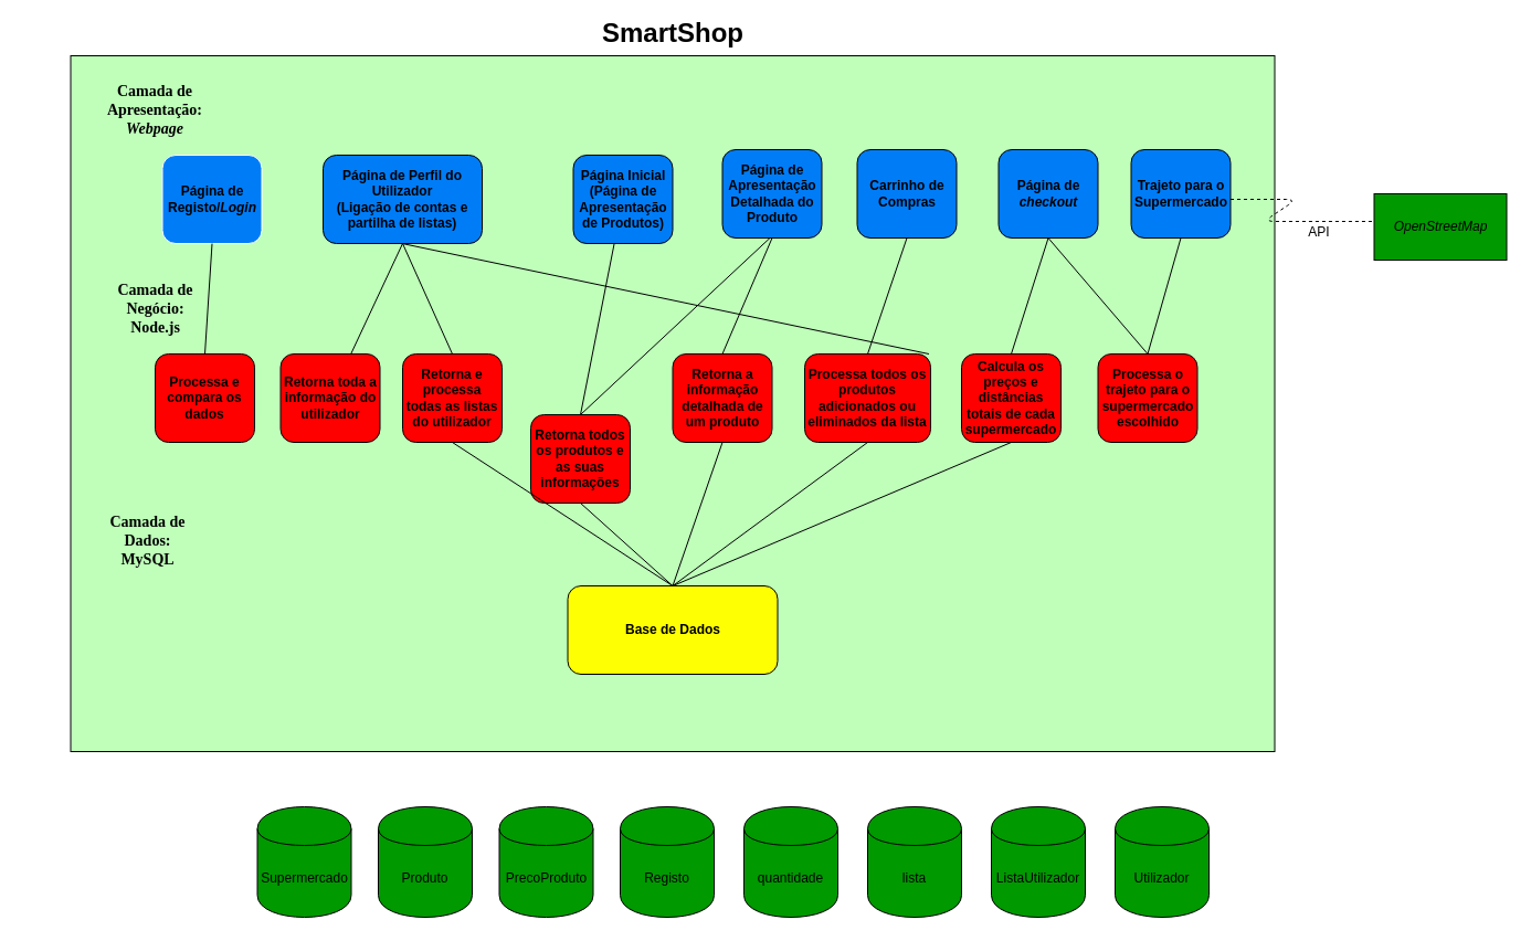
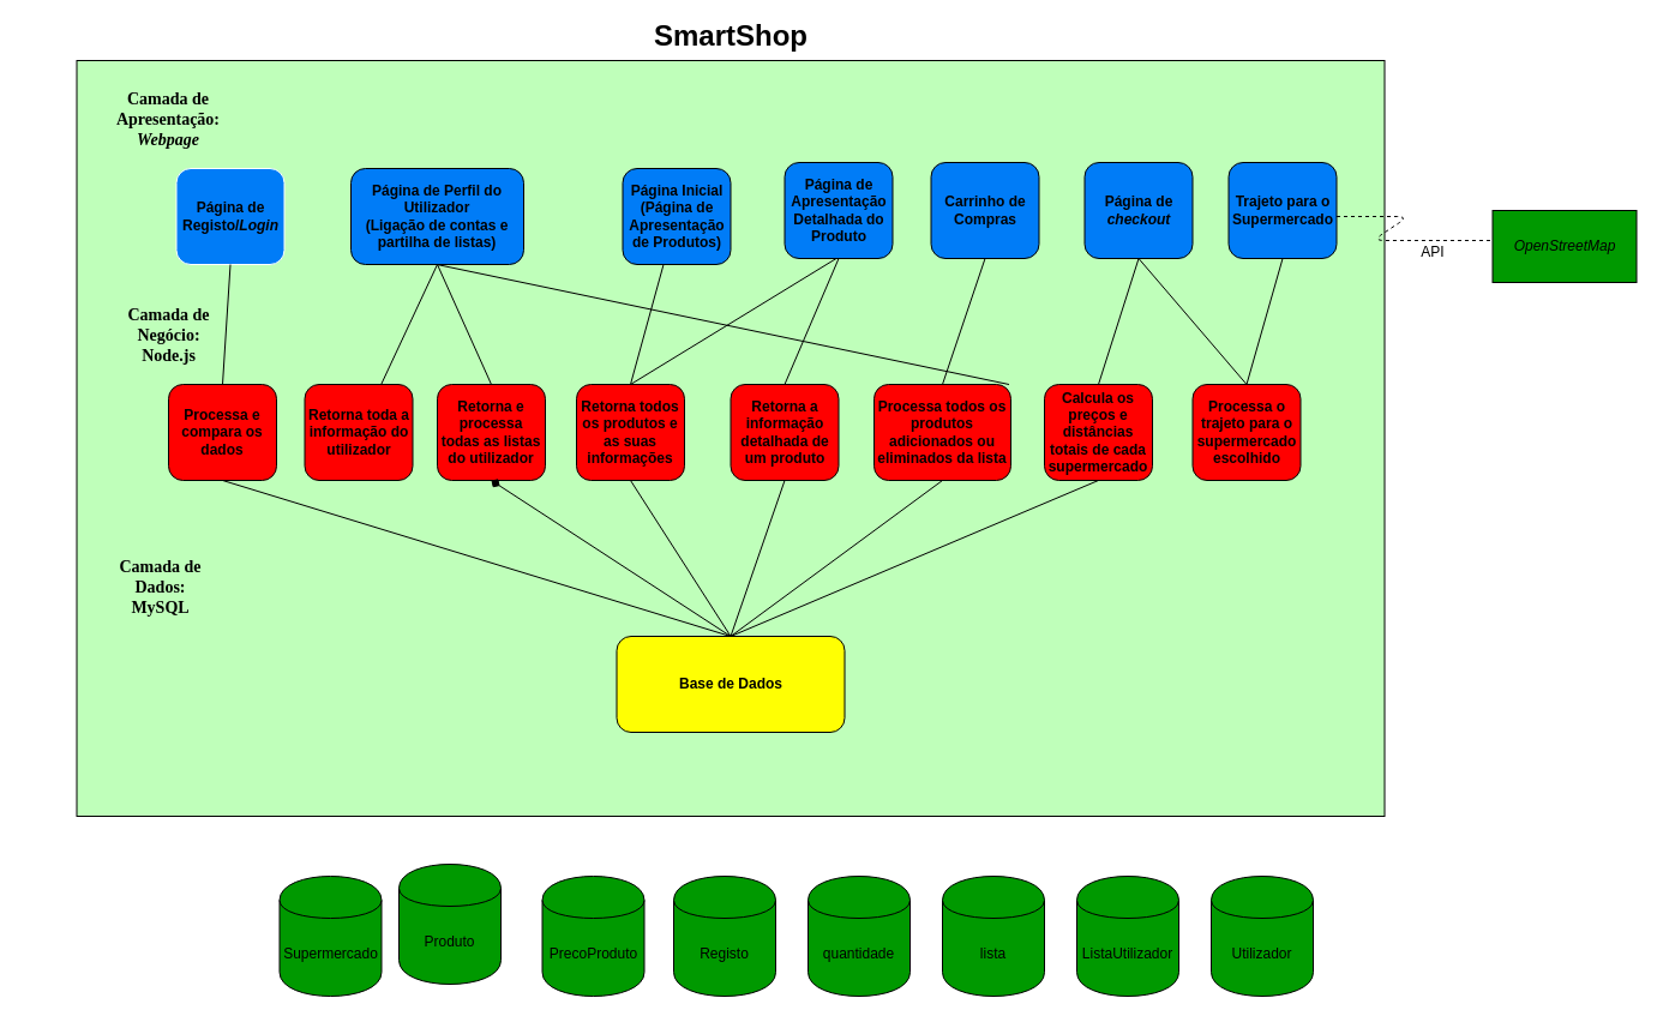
  <mxCell id="0" />
  <mxCell id="1" parent="0" />
  <mxCell id="2" value="" style="rounded=0;whiteSpace=wrap;html=1;fillColor=#BFFFBA;" parent="1" vertex="1"><mxGeometry x="63.5" y="50" width="1090" height="630" as="geometry" /></mxCell>
  <mxCell id="3" value="&lt;font style=&quot;font-size: 14px&quot; face=&quot;Georgia&quot;&gt;&lt;b&gt;Camada de&lt;br&gt;Apresentação:&lt;br&gt;&lt;i&gt;Webpage&lt;/i&gt;&lt;/b&gt;&lt;br&gt;&lt;/font&gt;" style="text;html=1;strokeColor=none;fillColor=none;align=center;verticalAlign=middle;whiteSpace=wrap;rounded=0;" parent="1" vertex="1"><mxGeometry x="20" y="90" width="240" height="20" as="geometry" /></mxCell>
  <mxCell id="4" value="&lt;b&gt;Página de Registo/&lt;i&gt;Login&lt;/i&gt;&lt;/b&gt;" style="rounded=1;whiteSpace=wrap;html=1;fillColor=#007CF7;strokeColor=#FFFFFF;" parent="1" vertex="1"><mxGeometry x="146.5" y="140" width="90" height="80" as="geometry" /></mxCell>
  <mxCell id="5" value="&lt;b&gt;Página de Perfil do Utilizador&lt;br&gt;(Ligação de contas e partilha de listas)&lt;br&gt;&lt;/b&gt;" style="rounded=1;whiteSpace=wrap;html=1;fillColor=#007CF7;" parent="1" vertex="1"><mxGeometry x="292" y="140" width="144" height="80" as="geometry" /></mxCell>
  <mxCell id="6" value="&lt;b&gt;Página Inicial (Página de Apresentação de Produtos)&lt;/b&gt;" style="rounded=1;whiteSpace=wrap;html=1;fillColor=#007CF7;" parent="1" vertex="1"><mxGeometry x="518.5" y="140" width="90" height="80" as="geometry" /></mxCell>
  <mxCell id="7" value="&lt;b&gt;Página de Apresentação Detalhada do Produto&lt;/b&gt;" style="rounded=1;whiteSpace=wrap;html=1;fillColor=#007CF7;" parent="1" vertex="1"><mxGeometry x="653.5" y="135" width="90" height="80" as="geometry" /></mxCell>
  <mxCell id="8" value="&lt;b&gt;Carrinho de Compras&lt;/b&gt;" style="rounded=1;whiteSpace=wrap;html=1;fillColor=#007CF7;" parent="1" vertex="1"><mxGeometry x="775.5" y="135" width="90" height="80" as="geometry" /></mxCell>
  <mxCell id="9" value="&lt;font style=&quot;font-size: 24px&quot;&gt;&lt;b&gt;SmartShop&lt;/b&gt;&lt;/font&gt;" style="text;html=1;strokeColor=none;fillColor=none;align=center;verticalAlign=middle;whiteSpace=wrap;rounded=0;" parent="1" vertex="1"><mxGeometry x="588.5" y="20" width="40" height="20" as="geometry" /></mxCell>
  <mxCell id="10" value="&lt;font style=&quot;font-size: 14px&quot; face=&quot;Georgia&quot;&gt;&lt;b&gt;Camada de&lt;br&gt;Negócio:&lt;br&gt;Node.js&lt;/b&gt;&lt;br&gt;&lt;/font&gt;" style="text;html=1;strokeColor=none;fillColor=none;align=center;verticalAlign=middle;whiteSpace=wrap;rounded=0;" parent="1" vertex="1"><mxGeometry x="26.5" y="270" width="227" height="20" as="geometry" /></mxCell>
  <mxCell id="11" value="&lt;b&gt;Processa e compara os dados&lt;/b&gt;" style="rounded=1;whiteSpace=wrap;html=1;fillColor=#FF0000;" parent="1" vertex="1"><mxGeometry x="140" y="320" width="90" height="80" as="geometry" /></mxCell>
  <mxCell id="12" value="&lt;b&gt;Retorna toda a informação do utilizador&lt;/b&gt;" style="rounded=1;whiteSpace=wrap;html=1;fillColor=#FF0000;" parent="1" vertex="1"><mxGeometry x="253.5" y="320" width="90" height="80" as="geometry" /></mxCell>
  <mxCell id="13" value="" style="endArrow=none;html=1;exitX=0.5;exitY=0;exitDx=0;exitDy=0;" parent="1" source="11" edge="1"><mxGeometry width="50" height="50" relative="1" as="geometry"><mxPoint x="141.5" y="270" as="sourcePoint" /><mxPoint x="191.5" y="220" as="targetPoint" /></mxGeometry></mxCell>
  <mxCell id="14" value="&lt;b&gt;Retorna e processa todas as listas do utilizador&lt;/b&gt;" style="rounded=1;whiteSpace=wrap;html=1;fillColor=#FF0000;" vertex="1" parent="1"><mxGeometry x="364" y="320" width="90" height="80" as="geometry" /></mxCell>
  <mxCell id="15" value="&lt;b&gt;Página de &lt;i&gt;checkout&lt;/i&gt;&lt;/b&gt;&lt;span style=&quot;font-family: &amp;#34;helvetica&amp;#34; , &amp;#34;arial&amp;#34; , sans-serif ; font-size: 0px ; white-space: nowrap&quot;&gt;%3CmxGraphModel%3E%3Croot%3E%3CmxCell%20id%3D%220%22%2F%3E%3CmxCell%20id%3D%221%22%20parent%3D%220%22%2F%3E%3CmxCell%20id%3D%222%22%20value%3D%22%26lt%3Bb%26gt%3BCarrinho%20de%20Compras%26lt%3B%2Fb%26gt%3B%22%20style%3D%22rounded%3D1%3BwhiteSpace%3Dwrap%3Bhtml%3D1%3BfillColor%3D%23007CF7%3B%22%20vertex%3D%221%22%20parent%3D%221%22%3E%3CmxGeometry%20x%3D%22-33%22%20y%3D%22135%22%20width%3D%2290%22%20height%3D%2280%22%20as%3D%22geometry%22%2F%3E%3C%2FmxCell%3E%3C%2Froot%3E%3C%2FmxGraphModel%3E&lt;/span&gt;" style="rounded=1;whiteSpace=wrap;html=1;fillColor=#007CF7;" vertex="1" parent="1"><mxGeometry x="903.5" y="135" width="90" height="80" as="geometry" /></mxCell>
  <mxCell id="16" value="&lt;b&gt;Trajeto para o Supermercado&lt;/b&gt;" style="rounded=1;whiteSpace=wrap;html=1;fillColor=#007CF7;" vertex="1" parent="1"><mxGeometry x="1023.5" y="135" width="90" height="80" as="geometry" /></mxCell>
- <mxCell id="17" value="&lt;b&gt;Retorna todos os produtos e as suas informações&lt;/b&gt;" style="rounded=1;whiteSpace=wrap;html=1;fillColor=#FF0000;" vertex="1" parent="1"><mxGeometry x="480" y="375" width="90" height="80" as="geometry" /></mxCell>
+ <mxCell id="17" value="&lt;b&gt;Retorna todos os produtos e as suas informações&lt;/b&gt;" style="rounded=1;whiteSpace=wrap;html=1;fillColor=#FF0000;" vertex="1" parent="1"><mxGeometry x="480" y="320" width="90" height="80" as="geometry" /></mxCell>
  <mxCell id="18" value="&lt;b&gt;Retorna a informação detalhada de um produto&lt;/b&gt;" style="rounded=1;whiteSpace=wrap;html=1;fillColor=#FF0000;" vertex="1" parent="1"><mxGeometry x="608.5" y="320" width="90" height="80" as="geometry" /></mxCell>
  <mxCell id="19" value="&lt;b&gt;Processa todos os produtos adicionados ou eliminados da lista&lt;/b&gt;" style="rounded=1;whiteSpace=wrap;html=1;fillColor=#FF0000;" vertex="1" parent="1"><mxGeometry x="728" y="320" width="114" height="80" as="geometry" /></mxCell>
  <mxCell id="20" value="&lt;b&gt;Calcula os preços e distâncias totais de cada supermercado&lt;/b&gt;" style="rounded=1;whiteSpace=wrap;html=1;fillColor=#FF0000;" vertex="1" parent="1"><mxGeometry x="870" y="320" width="90" height="80" as="geometry" /></mxCell>
  <mxCell id="21" value="" style="endArrow=none;html=1;entryX=0.5;entryY=1;entryDx=0;entryDy=0;" edge="1" parent="1" source="12" target="5"><mxGeometry width="50" height="50" relative="1" as="geometry"><mxPoint x="260" y="270" as="sourcePoint" /><mxPoint x="310" y="220" as="targetPoint" /></mxGeometry></mxCell>
  <mxCell id="22" value="" style="endArrow=none;html=1;exitX=0.5;exitY=0;exitDx=0;exitDy=0;entryX=0.5;entryY=1;entryDx=0;entryDy=0;" edge="1" parent="1" source="14" target="5"><mxGeometry width="50" height="50" relative="1" as="geometry"><mxPoint x="445.571" y="320" as="sourcePoint" /><mxPoint x="439.5" y="220" as="targetPoint" /></mxGeometry></mxCell>
  <mxCell id="23" value="" style="endArrow=none;html=1;exitX=0.5;exitY=0;exitDx=0;exitDy=0;" edge="1" parent="1" source="17" target="6"><mxGeometry width="50" height="50" relative="1" as="geometry"><mxPoint x="581.571" y="320" as="sourcePoint" /><mxPoint x="575.5" y="220" as="targetPoint" /></mxGeometry></mxCell>
  <mxCell id="24" value="" style="endArrow=none;html=1;exitX=0.5;exitY=0;exitDx=0;exitDy=0;" edge="1" parent="1" source="17"><mxGeometry width="50" height="50" relative="1" as="geometry"><mxPoint x="702.571" y="315" as="sourcePoint" /><mxPoint x="696.5" y="215" as="targetPoint" /></mxGeometry></mxCell>
  <mxCell id="25" value="" style="endArrow=none;html=1;exitX=0.5;exitY=0;exitDx=0;exitDy=0;" edge="1" parent="1" source="18"><mxGeometry width="50" height="50" relative="1" as="geometry"><mxPoint x="713.5" y="320" as="sourcePoint" /><mxPoint x="698.5" y="215" as="targetPoint" /></mxGeometry></mxCell>
  <mxCell id="26" value="" style="endArrow=none;html=1;exitX=0.5;exitY=0;exitDx=0;exitDy=0;" edge="1" parent="1" source="19"><mxGeometry width="50" height="50" relative="1" as="geometry"><mxPoint x="770.5" y="265" as="sourcePoint" /><mxPoint x="820.5" y="215" as="targetPoint" /></mxGeometry></mxCell>
  <mxCell id="27" value="" style="endArrow=none;html=1;" edge="1" parent="1"><mxGeometry width="50" height="50" relative="1" as="geometry"><mxPoint x="840.5" y="320" as="sourcePoint" /><mxPoint x="363.5" y="220" as="targetPoint" /><Array as="points" /></mxGeometry></mxCell>
  <mxCell id="28" value="" style="endArrow=none;html=1;exitX=0.5;exitY=0;exitDx=0;exitDy=0;" edge="1" parent="1" source="20"><mxGeometry width="50" height="50" relative="1" as="geometry"><mxPoint x="898.5" y="265" as="sourcePoint" /><mxPoint x="948.5" y="215" as="targetPoint" /></mxGeometry></mxCell>
  <mxCell id="29" value="&lt;b&gt;Base de Dados&lt;/b&gt;" style="rounded=1;whiteSpace=wrap;html=1;fillColor=#FFFF03;" vertex="1" parent="1"><mxGeometry x="513.5" y="530" width="190" height="80" as="geometry" /></mxCell>
  <mxCell id="30" value="&lt;font style=&quot;font-size: 14px&quot; face=&quot;Georgia&quot;&gt;&lt;b&gt;Camada de&lt;br&gt;Dados:&lt;br&gt;MySQL&lt;/b&gt;&lt;br&gt;&lt;/font&gt;" style="text;html=1;strokeColor=none;fillColor=none;align=center;verticalAlign=middle;whiteSpace=wrap;rounded=0;" vertex="1" parent="1"><mxGeometry x="20" y="480" width="227" height="20" as="geometry" /></mxCell>
- <mxCell id="32" value="" style="endArrow=none;html=1;entryX=0.5;entryY=1;entryDx=0;entryDy=0;exitX=0.5;exitY=0;exitDx=0;exitDy=0;" edge="1" parent="1" source="29" target="14"><mxGeometry width="50" height="50" relative="1" as="geometry"><mxPoint x="603.5" y="530" as="sourcePoint" /><mxPoint x="653.5" y="480" as="targetPoint" /></mxGeometry></mxCell>
+ <mxCell id="31" value="" style="endArrow=none;html=1;entryX=0.5;entryY=1;entryDx=0;entryDy=0;exitX=0.5;exitY=0;exitDx=0;exitDy=0;" edge="1" parent="1" source="29" target="11"><mxGeometry width="50" height="50" relative="1" as="geometry"><mxPoint x="603.5" y="530" as="sourcePoint" /><mxPoint x="653.5" y="480" as="targetPoint" /></mxGeometry></mxCell>
+ <mxCell id="32" value="" style="endArrow=diamond;html=1;entryX=0.5;entryY=1;entryDx=0;entryDy=0;exitX=0.5;exitY=0;exitDx=0;exitDy=0;" edge="1" parent="1" source="29" target="14"><mxGeometry width="50" height="50" relative="1" as="geometry"><mxPoint x="603.5" y="530" as="sourcePoint" /><mxPoint x="653.5" y="480" as="targetPoint" /></mxGeometry></mxCell>
  <mxCell id="33" value="" style="endArrow=none;html=1;entryX=0.5;entryY=1;entryDx=0;entryDy=0;" edge="1" parent="1" target="17"><mxGeometry width="50" height="50" relative="1" as="geometry"><mxPoint x="608.5" y="530" as="sourcePoint" /><mxPoint x="658.5" y="480" as="targetPoint" /></mxGeometry></mxCell>
  <mxCell id="34" value="" style="endArrow=none;html=1;entryX=0.5;entryY=1;entryDx=0;entryDy=0;" edge="1" parent="1" target="18"><mxGeometry width="50" height="50" relative="1" as="geometry"><mxPoint x="608.5" y="530" as="sourcePoint" /><mxPoint x="658.5" y="480" as="targetPoint" /></mxGeometry></mxCell>
  <mxCell id="35" value="" style="endArrow=none;html=1;entryX=0.5;entryY=1;entryDx=0;entryDy=0;" edge="1" parent="1" target="19"><mxGeometry width="50" height="50" relative="1" as="geometry"><mxPoint x="608.5" y="530" as="sourcePoint" /><mxPoint x="658.5" y="480" as="targetPoint" /></mxGeometry></mxCell>
  <mxCell id="36" value="" style="endArrow=none;html=1;entryX=0.5;entryY=1;entryDx=0;entryDy=0;" edge="1" parent="1" target="20"><mxGeometry width="50" height="50" relative="1" as="geometry"><mxPoint x="608.5" y="530" as="sourcePoint" /><mxPoint x="658.5" y="480" as="targetPoint" /></mxGeometry></mxCell>
  <mxCell id="37" value="" style="endArrow=none;dashed=1;html=1;" edge="1" parent="1"><mxGeometry width="50" height="50" relative="1" as="geometry"><mxPoint x="1113.5" y="180" as="sourcePoint" /><mxPoint x="1243.5" y="200" as="targetPoint" /><Array as="points"><mxPoint x="1173.5" y="180" /><mxPoint x="1143.5" y="200" /></Array></mxGeometry></mxCell>
  <mxCell id="38" value="API" style="text;html=1;strokeColor=none;fillColor=none;align=center;verticalAlign=middle;whiteSpace=wrap;rounded=0;" vertex="1" parent="1"><mxGeometry x="1173.5" y="200" width="40" height="20" as="geometry" /></mxCell>
  <mxCell id="39" value="&lt;i&gt;OpenStreetMap&lt;/i&gt;" style="rounded=0;whiteSpace=wrap;html=1;fillColor=#009900;" vertex="1" parent="1"><mxGeometry x="1243.5" y="175" width="120" height="60" as="geometry" /></mxCell>
  <mxCell id="40" value="Supermercado" style="shape=cylinder;whiteSpace=wrap;html=1;boundedLbl=1;backgroundOutline=1;fillColor=#009900;" vertex="1" parent="1"><mxGeometry x="232.5" y="730" width="85" height="100" as="geometry" /></mxCell>
- <mxCell id="41" value="Produto" style="shape=cylinder;whiteSpace=wrap;html=1;boundedLbl=1;backgroundOutline=1;fillColor=#009900;" vertex="1" parent="1"><mxGeometry x="342" y="730" width="85" height="100" as="geometry" /></mxCell>
+ <mxCell id="41" value="Produto" style="shape=cylinder;whiteSpace=wrap;html=1;boundedLbl=1;backgroundOutline=1;fillColor=#009900;" vertex="1" parent="1"><mxGeometry x="332" y="720" width="85" height="100" as="geometry" /></mxCell>
  <mxCell id="42" value="PrecoProduto" style="shape=cylinder;whiteSpace=wrap;html=1;boundedLbl=1;backgroundOutline=1;fillColor=#009900;" vertex="1" parent="1"><mxGeometry x="451.5" y="730" width="85" height="100" as="geometry" /></mxCell>
  <mxCell id="43" value="Registo" style="shape=cylinder;whiteSpace=wrap;html=1;boundedLbl=1;backgroundOutline=1;fillColor=#009900;" vertex="1" parent="1"><mxGeometry x="561" y="730" width="85" height="100" as="geometry" /></mxCell>
  <mxCell id="44" value="quantidade&lt;span style=&quot;font-family: &amp;#34;helvetica&amp;#34; , &amp;#34;arial&amp;#34; , sans-serif ; font-size: 0px ; white-space: nowrap&quot;&gt;%3CmxGraphModel%3E%3Croot%3E%3CmxCell%20id%3D%220%22%2F%3E%3CmxCell%20id%3D%221%22%20parent%3D%220%22%2F%3E%3CmxCell%20id%3D%222%22%20value%3D%22Produto%22%20style%3D%22shape%3Dcylinder%3BwhiteSpace%3Dwrap%3Bhtml%3D1%3BboundedLbl%3D1%3BbackgroundOutline%3D1%3BfillColor%3D%23009900%3B%22%20vertex%3D%221%22%20parent%3D%221%22%3E%3CmxGeometry%20x%3D%22-1166.5%22%20y%3D%22730%22%20width%3D%2285%22%20height%3D%22100%22%20as%3D%22geometry%22%2F%3E%3C%2FmxCell%3E%3C%2Froot%3E%3C%2FmxGraphModel%3E&lt;/span&gt;" style="shape=cylinder;whiteSpace=wrap;html=1;boundedLbl=1;backgroundOutline=1;fillColor=#009900;" vertex="1" parent="1"><mxGeometry x="673" y="730" width="85" height="100" as="geometry" /></mxCell>
  <mxCell id="45" value="ListaUtilizador" style="shape=cylinder;whiteSpace=wrap;html=1;boundedLbl=1;backgroundOutline=1;fillColor=#009900;" vertex="1" parent="1"><mxGeometry x="897" y="730" width="85" height="100" as="geometry" /></mxCell>
  <mxCell id="46" value="lista" style="shape=cylinder;whiteSpace=wrap;html=1;boundedLbl=1;backgroundOutline=1;fillColor=#009900;" vertex="1" parent="1"><mxGeometry x="785" y="730" width="85" height="100" as="geometry" /></mxCell>
  <mxCell id="47" value="Utilizador" style="shape=cylinder;whiteSpace=wrap;html=1;boundedLbl=1;backgroundOutline=1;fillColor=#009900;" vertex="1" parent="1"><mxGeometry x="1009" y="730" width="85" height="100" as="geometry" /></mxCell>
  <mxCell id="48" value="&lt;b&gt;Processa o trajeto para o supermercado escolhido&lt;/b&gt;" style="rounded=1;whiteSpace=wrap;html=1;fillColor=#FF0000;" vertex="1" parent="1"><mxGeometry x="993.5" y="320" width="90" height="80" as="geometry" /></mxCell>
  <mxCell id="49" value="" style="endArrow=none;html=1;entryX=0.5;entryY=1;entryDx=0;entryDy=0;" edge="1" parent="1" target="15"><mxGeometry width="50" height="50" relative="1" as="geometry"><mxPoint x="1038.5" y="320" as="sourcePoint" /><mxPoint x="1088.5" y="270" as="targetPoint" /></mxGeometry></mxCell>
  <mxCell id="50" value="" style="endArrow=none;html=1;entryX=0.5;entryY=1;entryDx=0;entryDy=0;" edge="1" parent="1" target="16"><mxGeometry width="50" height="50" relative="1" as="geometry"><mxPoint x="1038.5" y="320" as="sourcePoint" /><mxPoint x="1088.5" y="270" as="targetPoint" /></mxGeometry></mxCell>
